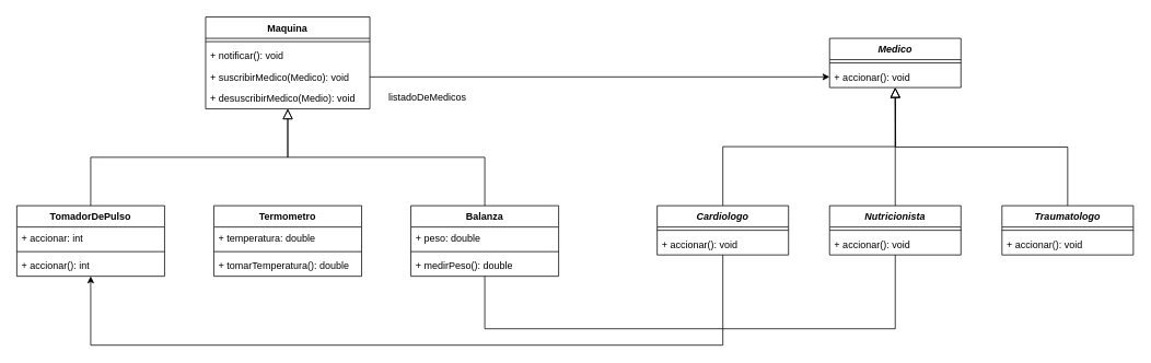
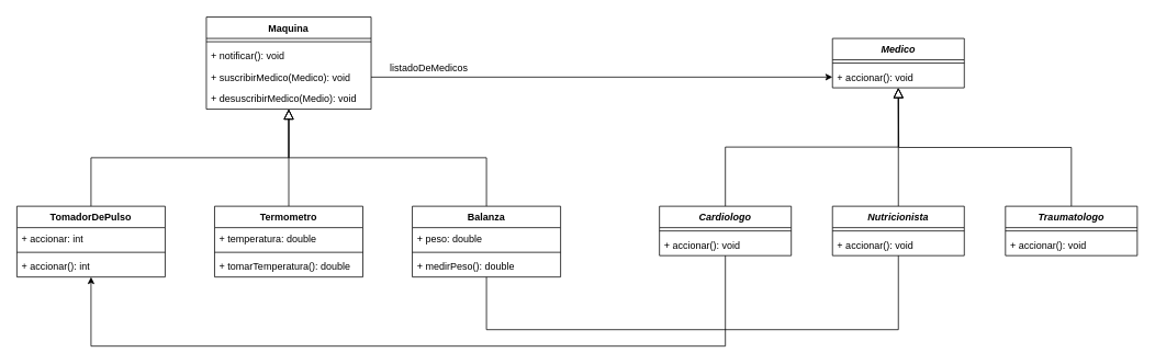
  <mxCell id="0" />
  <mxCell id="1" parent="0" />
  <mxCell id="2" value="Maquina" style="swimlane;fontStyle=1;align=center;verticalAlign=top;childLayout=stackLayout;horizontal=1;startSize=26;horizontalStack=0;resizeParent=1;resizeParentMax=0;resizeLast=0;collapsible=1;marginBottom=0;whiteSpace=wrap;html=1;" vertex="1" parent="1"><mxGeometry x="250" y="20" width="200" height="112" as="geometry" /></mxCell>
  <mxCell id="3" value="" style="line;strokeWidth=1;fillColor=none;align=left;verticalAlign=middle;spacingTop=-1;spacingLeft=3;spacingRight=3;rotatable=0;labelPosition=right;points=[];portConstraint=eastwest;strokeColor=inherit;" vertex="1" parent="2"><mxGeometry y="26" width="200" height="8" as="geometry" /></mxCell>
  <mxCell id="4" value="+ notificar(): void" style="text;strokeColor=none;fillColor=none;align=left;verticalAlign=top;spacingLeft=4;spacingRight=4;overflow=hidden;rotatable=0;points=[[0,0.5],[1,0.5]];portConstraint=eastwest;whiteSpace=wrap;html=1;" vertex="1" parent="2"><mxGeometry y="34" width="200" height="26" as="geometry" /></mxCell>
  <mxCell id="5" value="+ suscribirMedico(Medico): void" style="text;strokeColor=none;fillColor=none;align=left;verticalAlign=top;spacingLeft=4;spacingRight=4;overflow=hidden;rotatable=0;points=[[0,0.5],[1,0.5]];portConstraint=eastwest;whiteSpace=wrap;html=1;" vertex="1" parent="2"><mxGeometry y="60" width="200" height="26" as="geometry" /></mxCell>
  <mxCell id="6" value="+ desuscribirMedico(Medio): void" style="text;strokeColor=none;fillColor=none;align=left;verticalAlign=top;spacingLeft=4;spacingRight=4;overflow=hidden;rotatable=0;points=[[0,0.5],[1,0.5]];portConstraint=eastwest;whiteSpace=wrap;html=1;" vertex="1" parent="2"><mxGeometry y="86" width="200" height="26" as="geometry" /></mxCell>
  <mxCell id="7" value="&lt;i&gt;Medico&lt;/i&gt;" style="swimlane;fontStyle=1;align=center;verticalAlign=top;childLayout=stackLayout;horizontal=1;startSize=26;horizontalStack=0;resizeParent=1;resizeParentMax=0;resizeLast=0;collapsible=1;marginBottom=0;whiteSpace=wrap;html=1;" vertex="1" parent="1"><mxGeometry x="1010" y="46" width="160" height="60" as="geometry" /></mxCell>
  <mxCell id="8" value="" style="line;strokeWidth=1;fillColor=none;align=left;verticalAlign=middle;spacingTop=-1;spacingLeft=3;spacingRight=3;rotatable=0;labelPosition=right;points=[];portConstraint=eastwest;strokeColor=inherit;" vertex="1" parent="7"><mxGeometry y="26" width="160" height="8" as="geometry" /></mxCell>
  <mxCell id="9" value="+ accionar(): void&lt;span style=&quot;white-space: pre;&quot;&gt;&#09;&lt;/span&gt;" style="text;strokeColor=none;fillColor=none;align=left;verticalAlign=top;spacingLeft=4;spacingRight=4;overflow=hidden;rotatable=0;points=[[0,0.5],[1,0.5]];portConstraint=eastwest;whiteSpace=wrap;html=1;" vertex="1" parent="7"><mxGeometry y="34" width="160" height="26" as="geometry" /></mxCell>
  <mxCell id="10" style="edgeStyle=orthogonalEdgeStyle;rounded=0;orthogonalLoop=1;jettySize=auto;html=1;exitX=0.5;exitY=0;exitDx=0;exitDy=0;endArrow=block;endFill=0;strokeWidth=1;endSize=10;" edge="1" parent="1" source="11" target="2"><mxGeometry relative="1" as="geometry"><mxPoint x="420" y="170" as="targetPoint" /></mxGeometry></mxCell>
  <mxCell id="11" value="Balanza" style="swimlane;fontStyle=1;align=center;verticalAlign=top;childLayout=stackLayout;horizontal=1;startSize=26;horizontalStack=0;resizeParent=1;resizeParentMax=0;resizeLast=0;collapsible=1;marginBottom=0;whiteSpace=wrap;html=1;" vertex="1" parent="1"><mxGeometry x="500" y="250" width="180" height="86" as="geometry" /></mxCell>
  <mxCell id="12" value="+ peso: double" style="text;strokeColor=none;fillColor=none;align=left;verticalAlign=top;spacingLeft=4;spacingRight=4;overflow=hidden;rotatable=0;points=[[0,0.5],[1,0.5]];portConstraint=eastwest;whiteSpace=wrap;html=1;" vertex="1" parent="11"><mxGeometry y="26" width="180" height="26" as="geometry" /></mxCell>
  <mxCell id="13" value="" style="line;strokeWidth=1;fillColor=none;align=left;verticalAlign=middle;spacingTop=-1;spacingLeft=3;spacingRight=3;rotatable=0;labelPosition=right;points=[];portConstraint=eastwest;strokeColor=inherit;" vertex="1" parent="11"><mxGeometry y="52" width="180" height="8" as="geometry" /></mxCell>
  <mxCell id="14" value="+ medirPeso(): double" style="text;strokeColor=none;fillColor=none;align=left;verticalAlign=top;spacingLeft=4;spacingRight=4;overflow=hidden;rotatable=0;points=[[0,0.5],[1,0.5]];portConstraint=eastwest;whiteSpace=wrap;html=1;" vertex="1" parent="11"><mxGeometry y="60" width="180" height="26" as="geometry" /></mxCell>
+ <mxCell id="15" style="edgeStyle=orthogonalEdgeStyle;rounded=0;orthogonalLoop=1;jettySize=auto;html=1;exitX=0.5;exitY=0;exitDx=0;exitDy=0;endArrow=block;endFill=0;strokeWidth=1;endSize=10;" edge="1" parent="1" source="16" target="2"><mxGeometry relative="1" as="geometry" /></mxCell>
  <mxCell id="16" value="Termometro" style="swimlane;fontStyle=1;align=center;verticalAlign=top;childLayout=stackLayout;horizontal=1;startSize=26;horizontalStack=0;resizeParent=1;resizeParentMax=0;resizeLast=0;collapsible=1;marginBottom=0;whiteSpace=wrap;html=1;" vertex="1" parent="1"><mxGeometry x="260" y="250" width="180" height="86" as="geometry" /></mxCell>
  <mxCell id="17" value="+ temperatura: double" style="text;strokeColor=none;fillColor=none;align=left;verticalAlign=top;spacingLeft=4;spacingRight=4;overflow=hidden;rotatable=0;points=[[0,0.5],[1,0.5]];portConstraint=eastwest;whiteSpace=wrap;html=1;" vertex="1" parent="16"><mxGeometry y="26" width="180" height="26" as="geometry" /></mxCell>
  <mxCell id="18" value="" style="line;strokeWidth=1;fillColor=none;align=left;verticalAlign=middle;spacingTop=-1;spacingLeft=3;spacingRight=3;rotatable=0;labelPosition=right;points=[];portConstraint=eastwest;strokeColor=inherit;" vertex="1" parent="16"><mxGeometry y="52" width="180" height="8" as="geometry" /></mxCell>
  <mxCell id="19" value="+ tomarTemperatura(): double" style="text;strokeColor=none;fillColor=none;align=left;verticalAlign=top;spacingLeft=4;spacingRight=4;overflow=hidden;rotatable=0;points=[[0,0.5],[1,0.5]];portConstraint=eastwest;whiteSpace=wrap;html=1;" vertex="1" parent="16"><mxGeometry y="60" width="180" height="26" as="geometry" /></mxCell>
  <mxCell id="20" style="edgeStyle=orthogonalEdgeStyle;rounded=0;orthogonalLoop=1;jettySize=auto;html=1;exitX=0.5;exitY=0;exitDx=0;exitDy=0;endArrow=block;endFill=0;strokeWidth=1;endSize=10;" edge="1" parent="1" source="21" target="2"><mxGeometry relative="1" as="geometry" /></mxCell>
  <mxCell id="21" value="TomadorDePulso" style="swimlane;fontStyle=1;align=center;verticalAlign=top;childLayout=stackLayout;horizontal=1;startSize=26;horizontalStack=0;resizeParent=1;resizeParentMax=0;resizeLast=0;collapsible=1;marginBottom=0;whiteSpace=wrap;html=1;" vertex="1" parent="1"><mxGeometry x="20" y="250" width="180" height="86" as="geometry" /></mxCell>
  <mxCell id="22" value="+ accionar: int" style="text;strokeColor=none;fillColor=none;align=left;verticalAlign=top;spacingLeft=4;spacingRight=4;overflow=hidden;rotatable=0;points=[[0,0.5],[1,0.5]];portConstraint=eastwest;whiteSpace=wrap;html=1;" vertex="1" parent="21"><mxGeometry y="26" width="180" height="26" as="geometry" /></mxCell>
  <mxCell id="23" value="" style="line;strokeWidth=1;fillColor=none;align=left;verticalAlign=middle;spacingTop=-1;spacingLeft=3;spacingRight=3;rotatable=0;labelPosition=right;points=[];portConstraint=eastwest;strokeColor=inherit;" vertex="1" parent="21"><mxGeometry y="52" width="180" height="8" as="geometry" /></mxCell>
  <mxCell id="24" value="+ accionar(): int" style="text;strokeColor=none;fillColor=none;align=left;verticalAlign=top;spacingLeft=4;spacingRight=4;overflow=hidden;rotatable=0;points=[[0,0.5],[1,0.5]];portConstraint=eastwest;whiteSpace=wrap;html=1;" vertex="1" parent="21"><mxGeometry y="60" width="180" height="26" as="geometry" /></mxCell>
  <mxCell id="25" style="edgeStyle=orthogonalEdgeStyle;rounded=0;orthogonalLoop=1;jettySize=auto;html=1;exitX=0.5;exitY=1;exitDx=0;exitDy=0;" edge="1" parent="1" source="27" target="21"><mxGeometry relative="1" as="geometry"><Array as="points"><mxPoint x="880" y="420" /><mxPoint x="110" y="420" /></Array></mxGeometry></mxCell>
  <mxCell id="26" style="edgeStyle=orthogonalEdgeStyle;rounded=0;orthogonalLoop=1;jettySize=auto;html=1;exitX=0.5;exitY=0;exitDx=0;exitDy=0;endArrow=block;endFill=0;strokeWidth=1;endSize=10;" edge="1" parent="1" source="27" target="7"><mxGeometry relative="1" as="geometry" /></mxCell>
  <mxCell id="27" value="&lt;i&gt;Cardiologo&lt;/i&gt;" style="swimlane;fontStyle=1;align=center;verticalAlign=top;childLayout=stackLayout;horizontal=1;startSize=26;horizontalStack=0;resizeParent=1;resizeParentMax=0;resizeLast=0;collapsible=1;marginBottom=0;whiteSpace=wrap;html=1;" vertex="1" parent="1"><mxGeometry x="800" y="250" width="160" height="60" as="geometry" /></mxCell>
  <mxCell id="28" value="" style="line;strokeWidth=1;fillColor=none;align=left;verticalAlign=middle;spacingTop=-1;spacingLeft=3;spacingRight=3;rotatable=0;labelPosition=right;points=[];portConstraint=eastwest;strokeColor=inherit;" vertex="1" parent="27"><mxGeometry y="26" width="160" height="8" as="geometry" /></mxCell>
  <mxCell id="29" value="+ accionar(): void&lt;span style=&quot;white-space: pre;&quot;&gt;&#09;&lt;/span&gt;" style="text;strokeColor=none;fillColor=none;align=left;verticalAlign=top;spacingLeft=4;spacingRight=4;overflow=hidden;rotatable=0;points=[[0,0.5],[1,0.5]];portConstraint=eastwest;whiteSpace=wrap;html=1;" vertex="1" parent="27"><mxGeometry y="34" width="160" height="26" as="geometry" /></mxCell>
  <mxCell id="30" style="edgeStyle=orthogonalEdgeStyle;rounded=0;orthogonalLoop=1;jettySize=auto;html=1;exitX=0.5;exitY=0;exitDx=0;exitDy=0;endArrow=block;endFill=0;strokeWidth=1;endSize=10;" edge="1" parent="1" source="32" target="7"><mxGeometry relative="1" as="geometry" /></mxCell>
  <mxCell id="31" style="edgeStyle=orthogonalEdgeStyle;rounded=0;orthogonalLoop=1;jettySize=auto;html=1;exitX=0.5;exitY=1;exitDx=0;exitDy=0;endArrow=none;" edge="1" parent="1" source="32" target="11"><mxGeometry relative="1" as="geometry"><Array as="points"><mxPoint x="1090" y="400" /><mxPoint x="590" y="400" /></Array></mxGeometry></mxCell>
  <mxCell id="32" value="&lt;i&gt;Nutricionista&lt;/i&gt;" style="swimlane;fontStyle=1;align=center;verticalAlign=top;childLayout=stackLayout;horizontal=1;startSize=26;horizontalStack=0;resizeParent=1;resizeParentMax=0;resizeLast=0;collapsible=1;marginBottom=0;whiteSpace=wrap;html=1;" vertex="1" parent="1"><mxGeometry x="1010" y="250" width="160" height="60" as="geometry" /></mxCell>
  <mxCell id="33" value="" style="line;strokeWidth=1;fillColor=none;align=left;verticalAlign=middle;spacingTop=-1;spacingLeft=3;spacingRight=3;rotatable=0;labelPosition=right;points=[];portConstraint=eastwest;strokeColor=inherit;" vertex="1" parent="32"><mxGeometry y="26" width="160" height="8" as="geometry" /></mxCell>
  <mxCell id="34" value="+ accionar(): void&lt;span style=&quot;white-space: pre;&quot;&gt;&#09;&lt;/span&gt;" style="text;strokeColor=none;fillColor=none;align=left;verticalAlign=top;spacingLeft=4;spacingRight=4;overflow=hidden;rotatable=0;points=[[0,0.5],[1,0.5]];portConstraint=eastwest;whiteSpace=wrap;html=1;" vertex="1" parent="32"><mxGeometry y="34" width="160" height="26" as="geometry" /></mxCell>
  <mxCell id="35" style="edgeStyle=orthogonalEdgeStyle;rounded=0;orthogonalLoop=1;jettySize=auto;html=1;exitX=0.5;exitY=0;exitDx=0;exitDy=0;endArrow=block;endFill=0;strokeWidth=1;endSize=10;" edge="1" parent="1" source="36"><mxGeometry relative="1" as="geometry"><mxPoint x="1090" y="106" as="targetPoint" /></mxGeometry></mxCell>
  <mxCell id="36" value="&lt;i&gt;Traumatologo&lt;/i&gt;" style="swimlane;fontStyle=1;align=center;verticalAlign=top;childLayout=stackLayout;horizontal=1;startSize=26;horizontalStack=0;resizeParent=1;resizeParentMax=0;resizeLast=0;collapsible=1;marginBottom=0;whiteSpace=wrap;html=1;" vertex="1" parent="1"><mxGeometry x="1220" y="250" width="160" height="60" as="geometry" /></mxCell>
  <mxCell id="37" value="" style="line;strokeWidth=1;fillColor=none;align=left;verticalAlign=middle;spacingTop=-1;spacingLeft=3;spacingRight=3;rotatable=0;labelPosition=right;points=[];portConstraint=eastwest;strokeColor=inherit;" vertex="1" parent="36"><mxGeometry y="26" width="160" height="8" as="geometry" /></mxCell>
  <mxCell id="38" value="+ accionar(): void&lt;span style=&quot;white-space: pre;&quot;&gt;&#09;&lt;/span&gt;" style="text;strokeColor=none;fillColor=none;align=left;verticalAlign=top;spacingLeft=4;spacingRight=4;overflow=hidden;rotatable=0;points=[[0,0.5],[1,0.5]];portConstraint=eastwest;whiteSpace=wrap;html=1;" vertex="1" parent="36"><mxGeometry y="34" width="160" height="26" as="geometry" /></mxCell>
  <mxCell id="39" style="edgeStyle=orthogonalEdgeStyle;rounded=0;orthogonalLoop=1;jettySize=auto;html=1;exitX=1;exitY=0.5;exitDx=0;exitDy=0;" edge="1" parent="1" source="5" target="9"><mxGeometry relative="1" as="geometry" /></mxCell>
- <mxCell id="40" value="listadoDeMedicos" style="text;html=1;align=center;verticalAlign=middle;resizable=0;points=[];autosize=1;strokeColor=none;fillColor=none;" vertex="1" parent="1"><mxGeometry x="460" y="103" width="120" height="30" as="geometry" /></mxCell>
+ <mxCell id="40" value="listadoDeMedicos" style="text;html=1;align=center;verticalAlign=middle;resizable=0;points=[];autosize=1;strokeColor=none;fillColor=none;" vertex="1" parent="1"><mxGeometry x="460" y="68" width="120" height="30" as="geometry" /></mxCell>
